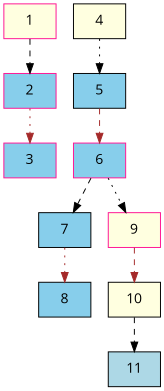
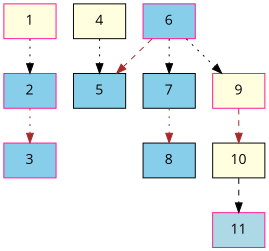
  digraph {
    fontname="Open Sans"
    node [color=deeppink fillcolor=skyblue fontname="Open Sans" shape=box style=filled]
    edge [color=black fontname="Open Sans" style=dotted]
    1 [fillcolor=lightyellow]
    2
    3
    4 [color=black fillcolor=lightyellow]
    5 [color=black]
    6
    7 [color=black]
    9 [fillcolor=lightyellow]
    8 [color=black]
-   11 [color=black fillcolor=lightblue]
+   11 [fillcolor=lightblue]
    10 [color=black fillcolor=lightyellow]
-   1 -> 2 [style=dashed]
+   1 -> 2
    2 -> 3 [color=brown]
    4 -> 5
-   5 -> 6 [color=brown style=dashed]
-   6 -> 7 [style=dashed]
+   6 -> 5 [color=brown style=dashed]
+   6 -> 7
    6 -> 9
    7 -> 8 [color=brown]
    9 -> 10 [color=brown style=dashed]
    10 -> 11 [style=dashed]
  }
